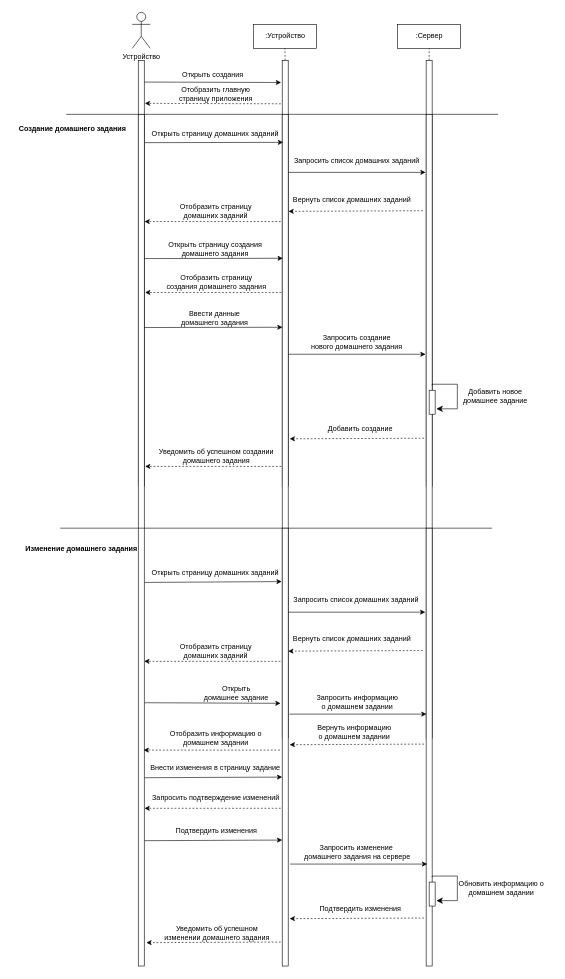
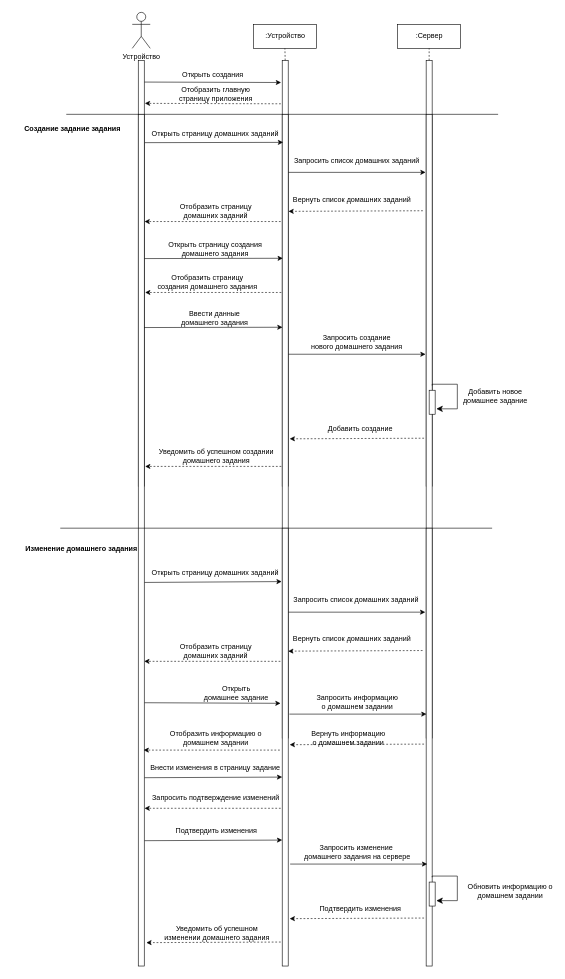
  <mxCell id="0" />
  <mxCell id="1" parent="0" />
  <mxCell id="2" value="" style="rounded=0;whiteSpace=wrap;html=1;" parent="1" vertex="1"><mxGeometry x="230" y="100" width="10" height="710" as="geometry" /></mxCell>
  <mxCell id="3" value="" style="rounded=0;whiteSpace=wrap;html=1;" parent="1" vertex="1"><mxGeometry x="470" y="100" width="10" height="710" as="geometry" /></mxCell>
  <mxCell id="4" value="" style="rounded=0;whiteSpace=wrap;html=1;" parent="1" vertex="1"><mxGeometry x="710" y="100" width="10" height="710" as="geometry" /></mxCell>
  <mxCell id="5" value="Устройство" style="shape=umlActor;verticalLabelPosition=bottom;verticalAlign=top;html=1;outlineConnect=0;" parent="1" vertex="1"><mxGeometry x="220" y="20" width="30" height="60" as="geometry" /></mxCell>
  <mxCell id="6" value="" style="group" parent="1" vertex="1" connectable="0"><mxGeometry x="422" y="40" width="105" height="40" as="geometry" /></mxCell>
  <mxCell id="7" value="" style="rounded=0;whiteSpace=wrap;html=1;" parent="6" vertex="1"><mxGeometry width="105" height="40" as="geometry" /></mxCell>
  <mxCell id="8" value=":Устройство" style="text;html=1;align=center;verticalAlign=middle;resizable=0;points=[];autosize=1;strokeColor=none;fillColor=none;" parent="6" vertex="1"><mxGeometry x="7.5" y="5" width="90" height="30" as="geometry" /></mxCell>
  <mxCell id="9" value="" style="group" parent="1" vertex="1" connectable="0"><mxGeometry x="662.5" y="40" width="105" height="40" as="geometry" /></mxCell>
  <mxCell id="10" value="" style="rounded=0;whiteSpace=wrap;html=1;" parent="9" vertex="1"><mxGeometry width="105" height="40" as="geometry" /></mxCell>
  <mxCell id="11" value=":Сервер" style="text;html=1;align=center;verticalAlign=middle;resizable=0;points=[];autosize=1;strokeColor=none;fillColor=none;" parent="9" vertex="1"><mxGeometry x="17.5" y="5" width="70" height="30" as="geometry" /></mxCell>
  <mxCell id="12" value="" style="endArrow=none;dashed=1;html=1;rounded=0;entryX=0.5;entryY=1;entryDx=0;entryDy=0;exitX=0.5;exitY=0;exitDx=0;exitDy=0;" parent="1" source="3" target="7" edge="1"><mxGeometry width="50" height="50" relative="1" as="geometry"><mxPoint x="540" y="60" as="sourcePoint" /><mxPoint x="590" y="10" as="targetPoint" /></mxGeometry></mxCell>
  <mxCell id="13" value="" style="endArrow=none;dashed=1;html=1;rounded=0;entryX=0.5;entryY=1;entryDx=0;entryDy=0;exitX=0.5;exitY=0;exitDx=0;exitDy=0;" parent="1" source="4" target="10" edge="1"><mxGeometry width="50" height="50" relative="1" as="geometry"><mxPoint x="485" y="20" as="sourcePoint" /><mxPoint x="485" y="-20" as="targetPoint" /></mxGeometry></mxCell>
  <mxCell id="14" value="" style="endArrow=none;html=1;rounded=0;" parent="1" edge="1"><mxGeometry width="50" height="50" relative="1" as="geometry"><mxPoint x="110" y="190" as="sourcePoint" /><mxPoint x="830" y="190" as="targetPoint" /></mxGeometry></mxCell>
  <mxCell id="15" value="" style="whiteSpace=wrap;html=1;" parent="1" vertex="1"><mxGeometry x="470" y="190" width="10" height="1040" as="geometry" /></mxCell>
  <mxCell id="16" value="" style="whiteSpace=wrap;html=1;" parent="1" vertex="1"><mxGeometry x="710" y="190" width="10" height="1040" as="geometry" /></mxCell>
  <mxCell id="17" value="" style="whiteSpace=wrap;html=1;" parent="1" vertex="1"><mxGeometry x="230" y="190" width="10" height="1420" as="geometry" /></mxCell>
  <mxCell id="18" value="" style="endArrow=none;html=1;rounded=0;" parent="1" edge="1"><mxGeometry width="50" height="50" relative="1" as="geometry"><mxPoint x="100" y="880" as="sourcePoint" /><mxPoint x="820" y="880" as="targetPoint" /></mxGeometry></mxCell>
  <mxCell id="19" value="&lt;b&gt;Изменение домашнего задания&lt;/b&gt;" style="text;html=1;align=center;verticalAlign=middle;resizable=0;points=[];autosize=1;strokeColor=none;fillColor=none;" parent="1" vertex="1"><mxGeometry x="30" y="900" width="210" height="30" as="geometry" /></mxCell>
  <mxCell id="20" value="Открыть страницу домашних заданий" style="text;html=1;align=center;verticalAlign=middle;resizable=0;points=[];autosize=1;strokeColor=none;fillColor=none;" parent="1" vertex="1"><mxGeometry x="237.5" y="940" width="240" height="30" as="geometry" /></mxCell>
  <mxCell id="21" value="" style="edgeStyle=none;orthogonalLoop=1;jettySize=auto;html=1;rounded=0;exitX=1.176;exitY=0.901;exitDx=0;exitDy=0;exitPerimeter=0;entryX=0.965;entryY=0.967;entryDx=0;entryDy=0;entryPerimeter=0;" parent="1" target="20" edge="1"><mxGeometry width="100" relative="1" as="geometry"><mxPoint x="240.5" y="970.47" as="sourcePoint" /><mxPoint x="464.5" y="969.47" as="targetPoint" /><Array as="points" /></mxGeometry></mxCell>
  <mxCell id="22" value="" style="group" parent="1" vertex="1" connectable="0"><mxGeometry x="528" y="980" width="195" height="40" as="geometry" /></mxCell>
  <mxCell id="23" value="Запросить список домашних заданий" style="text;html=1;align=center;verticalAlign=middle;resizable=0;points=[];autosize=1;strokeColor=none;fillColor=none;" parent="22" vertex="1"><mxGeometry x="-50" y="5" width="230" height="30" as="geometry" /></mxCell>
  <mxCell id="24" value="" style="endArrow=classic;html=1;rounded=0;exitX=1;exitY=0.25;exitDx=0;exitDy=0;entryX=0;entryY=0.25;entryDx=0;entryDy=0;" parent="1" edge="1"><mxGeometry width="50" height="50" relative="1" as="geometry"><mxPoint x="480" y="1020" as="sourcePoint" /><mxPoint x="708.5" y="1020" as="targetPoint" /></mxGeometry></mxCell>
  <mxCell id="25" value="Вернуть список домашних заданий" style="text;html=1;align=center;verticalAlign=middle;resizable=0;points=[];autosize=1;strokeColor=none;fillColor=none;" parent="1" vertex="1"><mxGeometry x="475.5" y="1050" width="220" height="30" as="geometry" /></mxCell>
  <mxCell id="26" value="" style="endArrow=classic;html=1;rounded=0;exitX=-0.367;exitY=0.668;exitDx=0;exitDy=0;exitPerimeter=0;entryX=1.167;entryY=0.669;entryDx=0;entryDy=0;entryPerimeter=0;dashed=1;" parent="1" edge="1"><mxGeometry width="50" height="50" relative="1" as="geometry"><mxPoint x="704" y="1084" as="sourcePoint" /><mxPoint x="480" y="1085" as="targetPoint" /></mxGeometry></mxCell>
  <mxCell id="27" value="Отобразить страницу&lt;div&gt;домашних заданий&lt;/div&gt;" style="text;html=1;align=center;verticalAlign=middle;resizable=0;points=[];autosize=1;strokeColor=none;fillColor=none;" parent="1" vertex="1"><mxGeometry x="288.5" y="1065" width="140" height="40" as="geometry" /></mxCell>
  <mxCell id="28" value="" style="endArrow=classic;html=1;rounded=0;exitX=-0.3;exitY=0.8;exitDx=0;exitDy=0;exitPerimeter=0;dashed=1;" parent="1" edge="1"><mxGeometry width="50" height="50" relative="1" as="geometry"><mxPoint x="467" y="1102" as="sourcePoint" /><mxPoint x="240" y="1102" as="targetPoint" /></mxGeometry></mxCell>
  <mxCell id="29" value="" style="edgeStyle=none;orthogonalLoop=1;jettySize=auto;html=1;rounded=0;exitX=1.176;exitY=0.901;exitDx=0;exitDy=0;exitPerimeter=0;entryX=-0.28;entryY=0.4;entryDx=0;entryDy=0;entryPerimeter=0;" parent="1" target="33" edge="1"><mxGeometry width="100" relative="1" as="geometry"><mxPoint x="240.5" y="1171" as="sourcePoint" /><mxPoint x="464.5" y="1170" as="targetPoint" /><Array as="points" /></mxGeometry></mxCell>
  <mxCell id="30" value="Открыть&lt;div&gt;домашнее задание&lt;/div&gt;" style="text;html=1;align=center;verticalAlign=middle;resizable=0;points=[];autosize=1;strokeColor=none;fillColor=none;" parent="1" vertex="1"><mxGeometry x="327.5" y="1135" width="130" height="40" as="geometry" /></mxCell>
  <mxCell id="31" value="" style="endArrow=classic;html=1;rounded=0;exitX=-0.3;exitY=0.8;exitDx=0;exitDy=0;exitPerimeter=0;dashed=1;" parent="1" edge="1"><mxGeometry width="50" height="50" relative="1" as="geometry"><mxPoint x="466" y="1250" as="sourcePoint" /><mxPoint x="239" y="1250" as="targetPoint" /></mxGeometry></mxCell>
  <mxCell id="32" value="Отобразить информацию о&lt;div&gt;домашнем задании&lt;/div&gt;" style="text;html=1;align=center;verticalAlign=middle;resizable=0;points=[];autosize=1;strokeColor=none;fillColor=none;" parent="1" vertex="1"><mxGeometry x="268.5" y="1210" width="180" height="40" as="geometry" /></mxCell>
  <mxCell id="33" value="" style="whiteSpace=wrap;html=1;" parent="1" vertex="1"><mxGeometry x="470" y="880" width="10" height="730" as="geometry" /></mxCell>
  <mxCell id="34" value="" style="whiteSpace=wrap;html=1;" parent="1" vertex="1"><mxGeometry x="710" y="880" width="10" height="730" as="geometry" /></mxCell>
  <mxCell id="35" value="Внести изменения в страницу задание" style="text;html=1;align=center;verticalAlign=middle;resizable=0;points=[];autosize=1;strokeColor=none;fillColor=none;" parent="1" vertex="1"><mxGeometry x="232.5" y="1265" width="250" height="30" as="geometry" /></mxCell>
  <mxCell id="36" value="" style="edgeStyle=none;orthogonalLoop=1;jettySize=auto;html=1;rounded=0;exitX=1.176;exitY=0.901;exitDx=0;exitDy=0;exitPerimeter=0;entryX=0;entryY=0.891;entryDx=0;entryDy=0;entryPerimeter=0;" parent="1" edge="1"><mxGeometry width="100" relative="1" as="geometry"><mxPoint x="240.5" y="1296" as="sourcePoint" /><mxPoint x="470" y="1295" as="targetPoint" /><Array as="points" /></mxGeometry></mxCell>
  <mxCell id="37" value="Запросить подтверждение изменений" style="text;html=1;align=center;verticalAlign=middle;resizable=0;points=[];autosize=1;strokeColor=none;fillColor=none;" parent="1" vertex="1"><mxGeometry x="239" y="1315" width="240" height="30" as="geometry" /></mxCell>
  <mxCell id="38" value="" style="endArrow=classic;html=1;rounded=0;exitX=-0.3;exitY=0.8;exitDx=0;exitDy=0;exitPerimeter=0;dashed=1;" parent="1" edge="1"><mxGeometry width="50" height="50" relative="1" as="geometry"><mxPoint x="467.5" y="1347" as="sourcePoint" /><mxPoint x="240.5" y="1347" as="targetPoint" /></mxGeometry></mxCell>
  <mxCell id="39" value="" style="edgeStyle=none;orthogonalLoop=1;jettySize=auto;html=1;rounded=0;exitX=1.176;exitY=0.901;exitDx=0;exitDy=0;exitPerimeter=0;entryX=0;entryY=0.891;entryDx=0;entryDy=0;entryPerimeter=0;" parent="1" edge="1"><mxGeometry width="100" relative="1" as="geometry"><mxPoint x="240.5" y="1401" as="sourcePoint" /><mxPoint x="470" y="1400" as="targetPoint" /><Array as="points" /></mxGeometry></mxCell>
  <mxCell id="40" value="Подтвердить изменения" style="text;html=1;align=center;verticalAlign=middle;resizable=0;points=[];autosize=1;strokeColor=none;fillColor=none;" parent="1" vertex="1"><mxGeometry x="280" y="1370" width="160" height="30" as="geometry" /></mxCell>
  <mxCell id="41" value="" style="endArrow=classic;html=1;rounded=0;exitX=1;exitY=0.25;exitDx=0;exitDy=0;entryX=0;entryY=0.25;entryDx=0;entryDy=0;" parent="1" edge="1"><mxGeometry width="50" height="50" relative="1" as="geometry"><mxPoint x="483.25" y="1440" as="sourcePoint" /><mxPoint x="711.75" y="1440" as="targetPoint" /></mxGeometry></mxCell>
  <mxCell id="42" value="" style="group" parent="1" vertex="1" connectable="0"><mxGeometry x="530" y="1400" width="195" height="40" as="geometry" /></mxCell>
  <mxCell id="43" value="Запросить изменение&amp;nbsp;&lt;div&gt;домашнего задания на сервере&lt;/div&gt;" style="text;html=1;align=center;verticalAlign=middle;resizable=0;points=[];autosize=1;strokeColor=none;fillColor=none;" parent="42" vertex="1"><mxGeometry x="-35" width="200" height="40" as="geometry" /></mxCell>
  <mxCell id="44" value="" style="rounded=0;whiteSpace=wrap;html=1;" parent="1" vertex="1"><mxGeometry x="715" y="1470" width="10" height="40" as="geometry" /></mxCell>
- <mxCell id="45" value="Обновить информацию о&lt;div&gt;домашнем задании&lt;/div&gt;" style="text;html=1;align=center;verticalAlign=middle;resizable=0;points=[];autosize=1;strokeColor=none;fillColor=none;" parent="1" vertex="1"><mxGeometry x="750" y="1460" width="170" height="40" as="geometry" /></mxCell>
+ <mxCell id="45" value="Обновить информацию о&lt;div&gt;домашнем задании&lt;/div&gt;" style="text;html=1;align=center;verticalAlign=middle;resizable=0;points=[];autosize=1;strokeColor=none;fillColor=none;" parent="1" vertex="1"><mxGeometry x="765" y="1465" width="170" height="40" as="geometry" /></mxCell>
  <mxCell id="46" value="" style="edgeStyle=segmentEdgeStyle;endArrow=classic;html=1;curved=0;rounded=0;endSize=8;startSize=8;sourcePerimeterSpacing=0;targetPerimeterSpacing=0;entryX=1;entryY=0.5;entryDx=0;entryDy=0;exitX=1.033;exitY=0.577;exitDx=0;exitDy=0;exitPerimeter=0;" parent="1" edge="1"><mxGeometry width="100" relative="1" as="geometry"><mxPoint x="720" y="1462" as="sourcePoint" /><mxPoint x="727" y="1501" as="targetPoint" /><Array as="points"><mxPoint x="720" y="1460" /><mxPoint x="762" y="1460" /><mxPoint x="762" y="1501" /></Array></mxGeometry></mxCell>
  <mxCell id="47" value="" style="endArrow=classic;html=1;rounded=0;exitX=-0.367;exitY=0.668;exitDx=0;exitDy=0;exitPerimeter=0;entryX=1.167;entryY=0.669;entryDx=0;entryDy=0;entryPerimeter=0;dashed=1;" parent="1" edge="1"><mxGeometry width="50" height="50" relative="1" as="geometry"><mxPoint x="706.5" y="1530" as="sourcePoint" /><mxPoint x="482.5" y="1531" as="targetPoint" /></mxGeometry></mxCell>
  <mxCell id="48" value="Подтвердить изменения" style="text;html=1;align=center;verticalAlign=middle;resizable=0;points=[];autosize=1;strokeColor=none;fillColor=none;" parent="1" vertex="1"><mxGeometry x="520" y="1500" width="160" height="30" as="geometry" /></mxCell>
  <mxCell id="49" value="Уведомить об&amp;nbsp;&lt;span style=&quot;background-color: initial;&quot;&gt;успешном&lt;/span&gt;&lt;div&gt;&lt;span style=&quot;background-color: initial;&quot;&gt;изменении домашнего задания&lt;/span&gt;&lt;/div&gt;" style="text;html=1;align=center;verticalAlign=middle;resizable=0;points=[];autosize=1;strokeColor=none;fillColor=none;" parent="1" vertex="1"><mxGeometry x="261" y="1535" width="200" height="40" as="geometry" /></mxCell>
  <mxCell id="50" value="" style="endArrow=classic;html=1;rounded=0;exitX=-0.367;exitY=0.668;exitDx=0;exitDy=0;exitPerimeter=0;entryX=1.167;entryY=0.669;entryDx=0;entryDy=0;entryPerimeter=0;dashed=1;" parent="1" edge="1"><mxGeometry width="50" height="50" relative="1" as="geometry"><mxPoint x="467.5" y="1570" as="sourcePoint" /><mxPoint x="243.5" y="1571" as="targetPoint" /></mxGeometry></mxCell>
- <mxCell id="51" value="&lt;b&gt;Создание домашнего задания&lt;/b&gt;" style="text;html=1;align=center;verticalAlign=middle;resizable=0;points=[];autosize=1;strokeColor=none;fillColor=none;" parent="1" vertex="1"><mxGeometry y="200" width="200" height="30" as="geometry" x="20" /></mxCell>
+ <mxCell id="51" value="&lt;b&gt;Создание задание задания&lt;/b&gt;" style="text;html=1;align=center;verticalAlign=middle;resizable=0;points=[];autosize=1;strokeColor=none;fillColor=none;" parent="1" vertex="1"><mxGeometry y="200" width="200" height="30" as="geometry" x="20" /></mxCell>
  <mxCell id="52" value="Открыть страницу домашних заданий" style="text;html=1;align=center;verticalAlign=middle;resizable=0;points=[];autosize=1;strokeColor=none;fillColor=none;" parent="1" vertex="1"><mxGeometry x="238" y="206.75" width="240" height="30" as="geometry" /></mxCell>
  <mxCell id="53" value="" style="edgeStyle=none;orthogonalLoop=1;jettySize=auto;html=1;rounded=0;exitX=1.176;exitY=0.901;exitDx=0;exitDy=0;exitPerimeter=0;entryX=0.095;entryY=0.527;entryDx=0;entryDy=0;entryPerimeter=0;" parent="1" edge="1"><mxGeometry width="100" relative="1" as="geometry"><mxPoint x="241" y="237.22" as="sourcePoint" /><mxPoint x="471.5" y="236.75" as="targetPoint" /><Array as="points" /></mxGeometry></mxCell>
  <mxCell id="54" value="" style="group" parent="1" vertex="1" connectable="0"><mxGeometry x="528.5" y="246.75" width="195" height="40" as="geometry" /></mxCell>
  <mxCell id="55" value="Запросить список домашних заданий" style="text;html=1;align=center;verticalAlign=middle;resizable=0;points=[];autosize=1;strokeColor=none;fillColor=none;" parent="54" vertex="1"><mxGeometry x="-50" y="5" width="230" height="30" as="geometry" /></mxCell>
  <mxCell id="56" value="" style="endArrow=classic;html=1;rounded=0;exitX=1;exitY=0.25;exitDx=0;exitDy=0;entryX=0;entryY=0.25;entryDx=0;entryDy=0;" parent="1" edge="1"><mxGeometry width="50" height="50" relative="1" as="geometry"><mxPoint x="480.5" y="286.75" as="sourcePoint" /><mxPoint x="709" y="286.75" as="targetPoint" /></mxGeometry></mxCell>
  <mxCell id="57" value="Вернуть список домашних заданий" style="text;html=1;align=center;verticalAlign=middle;resizable=0;points=[];autosize=1;strokeColor=none;fillColor=none;" parent="1" vertex="1"><mxGeometry x="476" y="316.75" width="220" height="30" as="geometry" /></mxCell>
  <mxCell id="58" value="" style="endArrow=classic;html=1;rounded=0;exitX=-0.367;exitY=0.668;exitDx=0;exitDy=0;exitPerimeter=0;entryX=1.167;entryY=0.669;entryDx=0;entryDy=0;entryPerimeter=0;dashed=1;" parent="1" edge="1"><mxGeometry width="50" height="50" relative="1" as="geometry"><mxPoint x="704.5" y="350.75" as="sourcePoint" /><mxPoint x="480.5" y="351.75" as="targetPoint" /></mxGeometry></mxCell>
  <mxCell id="59" value="Отобразить страницу&lt;div&gt;домашних заданий&lt;/div&gt;" style="text;html=1;align=center;verticalAlign=middle;resizable=0;points=[];autosize=1;strokeColor=none;fillColor=none;" parent="1" vertex="1"><mxGeometry x="289" y="331.75" width="140" height="40" as="geometry" /></mxCell>
  <mxCell id="60" value="" style="endArrow=classic;html=1;rounded=0;exitX=-0.3;exitY=0.8;exitDx=0;exitDy=0;exitPerimeter=0;dashed=1;" parent="1" edge="1"><mxGeometry width="50" height="50" relative="1" as="geometry"><mxPoint x="467.5" y="368.75" as="sourcePoint" /><mxPoint x="240.5" y="368.75" as="targetPoint" /></mxGeometry></mxCell>
  <mxCell id="61" value="" style="edgeStyle=none;orthogonalLoop=1;jettySize=auto;html=1;rounded=0;exitX=1.176;exitY=0.901;exitDx=0;exitDy=0;exitPerimeter=0;entryX=0.095;entryY=0.527;entryDx=0;entryDy=0;entryPerimeter=0;" parent="1" edge="1"><mxGeometry width="100" relative="1" as="geometry"><mxPoint x="240.5" y="430.47" as="sourcePoint" /><mxPoint x="471" y="430" as="targetPoint" /><Array as="points" /></mxGeometry></mxCell>
  <mxCell id="62" value="Открыть страницу создания&lt;div&gt;домашнего задания&lt;/div&gt;" style="text;html=1;align=center;verticalAlign=middle;resizable=0;points=[];autosize=1;strokeColor=none;fillColor=none;" parent="1" vertex="1"><mxGeometry x="267.5" y="395" width="180" height="40" as="geometry" /></mxCell>
  <mxCell id="63" value="" style="endArrow=classic;html=1;rounded=0;exitX=-0.3;exitY=0.8;exitDx=0;exitDy=0;exitPerimeter=0;dashed=1;" parent="1" edge="1"><mxGeometry width="50" height="50" relative="1" as="geometry"><mxPoint x="468.5" y="487" as="sourcePoint" /><mxPoint x="241.5" y="487" as="targetPoint" /></mxGeometry></mxCell>
- <mxCell id="64" value="Отобразить страницу&lt;div&gt;создания домашнего задания&lt;/div&gt;" style="text;html=1;align=center;verticalAlign=middle;resizable=0;points=[];autosize=1;strokeColor=none;fillColor=none;" parent="1" vertex="1"><mxGeometry x="265" y="450" width="190" height="40" as="geometry" /></mxCell>
+ <mxCell id="64" value="Отобразить страницу&lt;div&gt;создания домашнего задания&lt;/div&gt;" style="text;html=1;align=center;verticalAlign=middle;resizable=0;points=[];autosize=1;strokeColor=none;fillColor=none;" parent="1" vertex="1"><mxGeometry x="250" y="450" width="190" height="40" as="geometry" /></mxCell>
  <mxCell id="65" value="" style="edgeStyle=none;orthogonalLoop=1;jettySize=auto;html=1;rounded=0;exitX=1.176;exitY=0.901;exitDx=0;exitDy=0;exitPerimeter=0;entryX=0.095;entryY=0.527;entryDx=0;entryDy=0;entryPerimeter=0;" parent="1" edge="1"><mxGeometry width="100" relative="1" as="geometry"><mxPoint x="240" y="545.47" as="sourcePoint" /><mxPoint x="470.5" y="545" as="targetPoint" /><Array as="points" /></mxGeometry></mxCell>
  <mxCell id="66" value="Ввести данные&lt;div&gt;домашнего задания&lt;/div&gt;" style="text;html=1;align=center;verticalAlign=middle;resizable=0;points=[];autosize=1;strokeColor=none;fillColor=none;" parent="1" vertex="1"><mxGeometry x="292" y="510" width="130" height="40" as="geometry" /></mxCell>
  <mxCell id="67" value="" style="group" parent="1" vertex="1" connectable="0"><mxGeometry x="528.5" y="550" width="195" height="40" as="geometry" /></mxCell>
  <mxCell id="68" value="Запросить создание&lt;div&gt;нового домашнего задания&lt;/div&gt;" style="text;html=1;align=center;verticalAlign=middle;resizable=0;points=[];autosize=1;strokeColor=none;fillColor=none;" parent="67" vertex="1"><mxGeometry x="-25" width="180" height="40" as="geometry" /></mxCell>
  <mxCell id="69" value="" style="endArrow=classic;html=1;rounded=0;exitX=1;exitY=0.25;exitDx=0;exitDy=0;entryX=0;entryY=0.25;entryDx=0;entryDy=0;" parent="1" edge="1"><mxGeometry width="50" height="50" relative="1" as="geometry"><mxPoint x="480.5" y="590" as="sourcePoint" /><mxPoint x="709" y="590" as="targetPoint" /></mxGeometry></mxCell>
  <mxCell id="70" value="" style="rounded=0;whiteSpace=wrap;html=1;" parent="1" vertex="1"><mxGeometry x="715" y="650" width="10" height="40" as="geometry" /></mxCell>
  <mxCell id="71" value="Добавить новое&lt;div&gt;домашнее задание&lt;/div&gt;" style="text;html=1;align=center;verticalAlign=middle;resizable=0;points=[];autosize=1;strokeColor=none;fillColor=none;" parent="1" vertex="1"><mxGeometry x="760" y="640" width="130" height="40" as="geometry" /></mxCell>
  <mxCell id="72" value="" style="edgeStyle=segmentEdgeStyle;endArrow=classic;html=1;curved=0;rounded=0;endSize=8;startSize=8;sourcePerimeterSpacing=0;targetPerimeterSpacing=0;entryX=1;entryY=0.5;entryDx=0;entryDy=0;exitX=1.033;exitY=0.577;exitDx=0;exitDy=0;exitPerimeter=0;" parent="1" edge="1"><mxGeometry width="100" relative="1" as="geometry"><mxPoint x="720" y="642" as="sourcePoint" /><mxPoint x="727" y="681" as="targetPoint" /><Array as="points"><mxPoint x="720" y="640" /><mxPoint x="762" y="640" /><mxPoint x="762" y="681" /></Array></mxGeometry></mxCell>
  <mxCell id="73" value="Добавить создание" style="text;html=1;align=center;verticalAlign=middle;resizable=0;points=[];autosize=1;strokeColor=none;fillColor=none;" parent="1" vertex="1"><mxGeometry x="525" y="700" width="150" height="30" as="geometry" /></mxCell>
  <mxCell id="74" value="" style="endArrow=classic;html=1;rounded=0;exitX=-0.367;exitY=0.668;exitDx=0;exitDy=0;exitPerimeter=0;entryX=1.167;entryY=0.669;entryDx=0;entryDy=0;entryPerimeter=0;dashed=1;" parent="1" edge="1"><mxGeometry width="50" height="50" relative="1" as="geometry"><mxPoint x="706.5" y="730" as="sourcePoint" /><mxPoint x="482.5" y="731" as="targetPoint" /></mxGeometry></mxCell>
  <mxCell id="75" value="Уведомить об успешном создании&lt;div&gt;домашнего задания&lt;/div&gt;" style="text;html=1;align=center;verticalAlign=middle;resizable=0;points=[];autosize=1;strokeColor=none;fillColor=none;" parent="1" vertex="1"><mxGeometry x="255" y="740" width="210" height="40" as="geometry" /></mxCell>
  <mxCell id="76" value="" style="endArrow=classic;html=1;rounded=0;exitX=-0.3;exitY=0.8;exitDx=0;exitDy=0;exitPerimeter=0;dashed=1;" parent="1" edge="1"><mxGeometry width="50" height="50" relative="1" as="geometry"><mxPoint x="468.5" y="777" as="sourcePoint" /><mxPoint x="241.5" y="777" as="targetPoint" /></mxGeometry></mxCell>
  <mxCell id="77" value="" style="endArrow=classic;html=1;rounded=0;exitX=1;exitY=0.25;exitDx=0;exitDy=0;entryX=0;entryY=0.25;entryDx=0;entryDy=0;" parent="1" edge="1"><mxGeometry width="50" height="50" relative="1" as="geometry"><mxPoint x="482" y="1190" as="sourcePoint" /><mxPoint x="710.5" y="1190" as="targetPoint" /></mxGeometry></mxCell>
  <mxCell id="78" value="" style="group" parent="1" vertex="1" connectable="0"><mxGeometry x="530" y="1150" width="195" height="40" as="geometry" /></mxCell>
  <mxCell id="79" value="Запросить информацию&lt;div&gt;о домашнем задании&lt;/div&gt;" style="text;html=1;align=center;verticalAlign=middle;resizable=0;points=[];autosize=1;strokeColor=none;fillColor=none;" parent="78" vertex="1"><mxGeometry x="-15" width="160" height="40" as="geometry" /></mxCell>
  <mxCell id="80" value="" style="endArrow=classic;html=1;rounded=0;exitX=-0.367;exitY=0.668;exitDx=0;exitDy=0;exitPerimeter=0;entryX=1.167;entryY=0.669;entryDx=0;entryDy=0;entryPerimeter=0;dashed=1;" parent="1" edge="1"><mxGeometry width="50" height="50" relative="1" as="geometry"><mxPoint x="706.5" y="1240" as="sourcePoint" /><mxPoint x="482.5" y="1241" as="targetPoint" /></mxGeometry></mxCell>
- <mxCell id="81" value="Вернуть информацию&lt;div&gt;о домашнем задании&lt;/div&gt;" style="text;html=1;align=center;verticalAlign=middle;resizable=0;points=[];autosize=1;strokeColor=none;fillColor=none;" parent="1" vertex="1"><mxGeometry x="515" y="1200" width="150" height="40" as="geometry" /></mxCell>
+ <mxCell id="81" value="Вернуть информацию&lt;div&gt;о домашнем задании&lt;/div&gt;" style="text;html=1;align=center;verticalAlign=middle;resizable=0;points=[];autosize=1;strokeColor=none;fillColor=none;" parent="1" vertex="1"><mxGeometry x="505" y="1210" width="150" height="40" as="geometry" /></mxCell>
  <mxCell id="82" value="" style="endArrow=classic;html=1;rounded=0;exitX=1.029;exitY=0.051;exitDx=0;exitDy=0;exitPerimeter=0;entryX=-0.19;entryY=0.052;entryDx=0;entryDy=0;entryPerimeter=0;" parent="1" source="2" target="3" edge="1"><mxGeometry width="50" height="50" relative="1" as="geometry"><mxPoint x="280" y="110" as="sourcePoint" /><mxPoint x="330" y="60" as="targetPoint" /></mxGeometry></mxCell>
  <mxCell id="83" value="Открыть создания" style="text;html=1;align=center;verticalAlign=middle;resizable=0;points=[];autosize=1;strokeColor=none;fillColor=none;container=0;" parent="1" vertex="1"><mxGeometry x="284" y="110" width="140" height="30" as="geometry" /></mxCell>
  <mxCell id="84" value="" style="endArrow=classic;html=1;rounded=0;entryX=1.105;entryY=0.101;entryDx=0;entryDy=0;entryPerimeter=0;exitX=-0.229;exitY=0.102;exitDx=0;exitDy=0;exitPerimeter=0;dashed=1;" parent="1" source="3" target="2" edge="1"><mxGeometry width="50" height="50" relative="1" as="geometry"><mxPoint x="375" y="130" as="sourcePoint" /><mxPoint x="425" y="80" as="targetPoint" /></mxGeometry></mxCell>
  <mxCell id="85" value="Отобразить главную&lt;div&gt;страницу приложения&lt;/div&gt;" style="text;html=1;align=center;verticalAlign=middle;resizable=0;points=[];autosize=1;strokeColor=none;fillColor=none;container=0;" parent="1" vertex="1"><mxGeometry x="284" y="136" width="150" height="40" as="geometry" /></mxCell>
